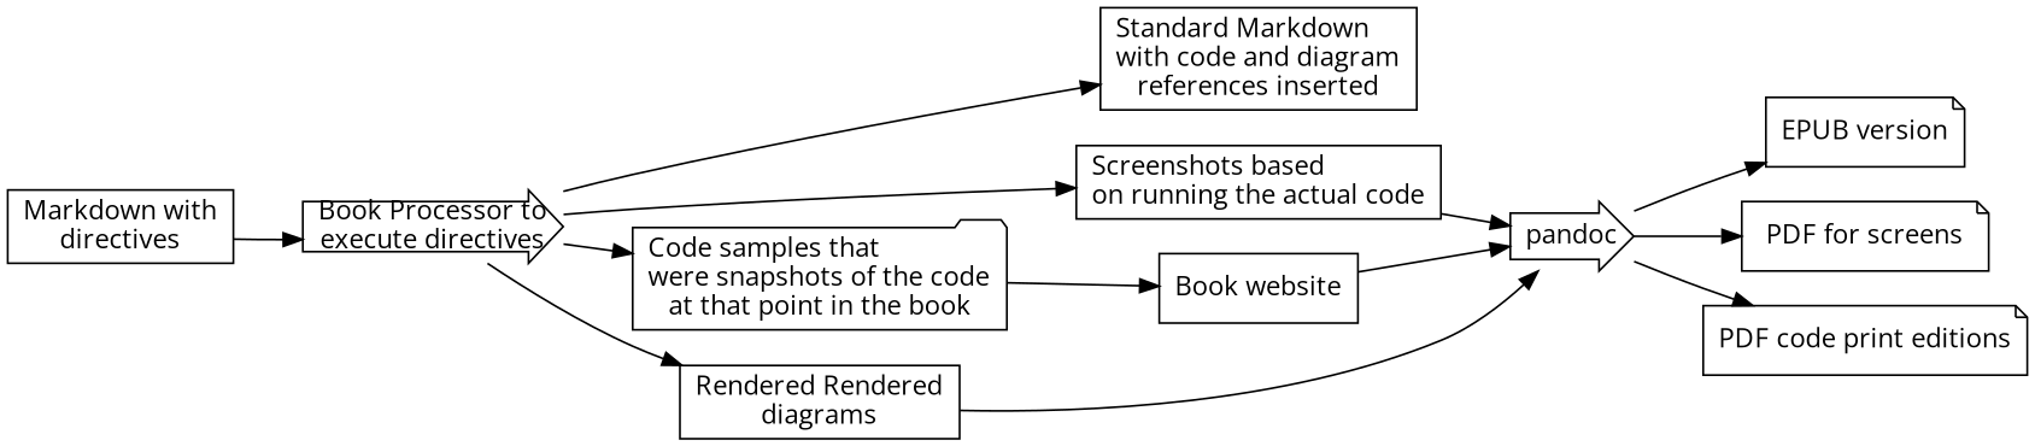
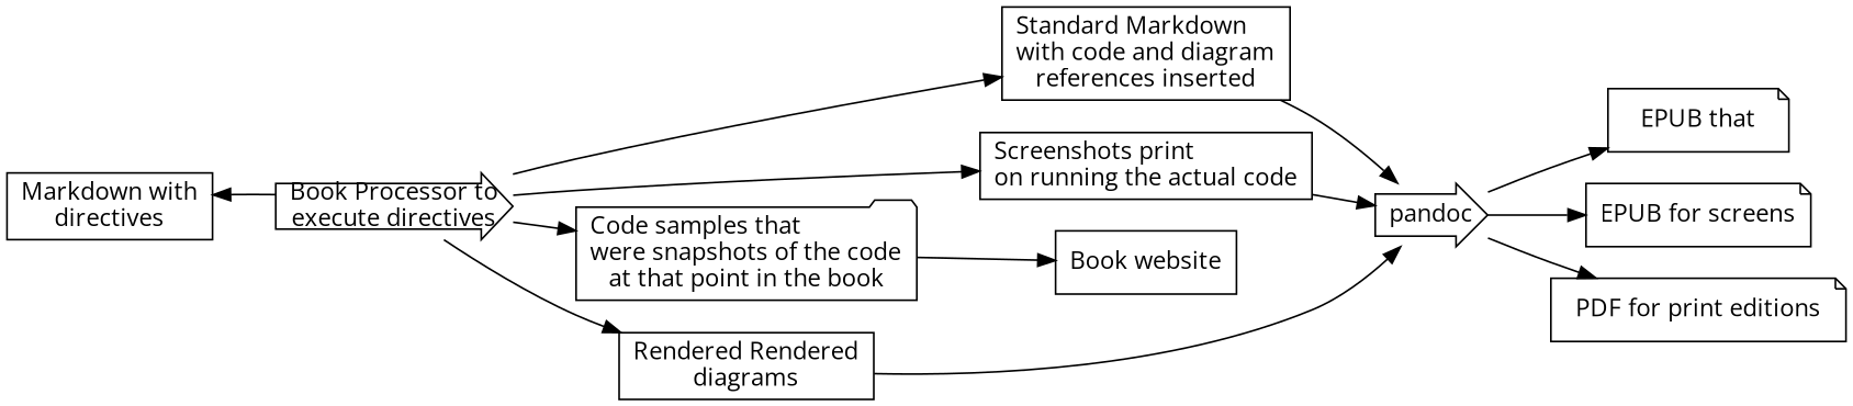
  digraph {
    compound=true
    fontname="Open Sans"
    ordering=out
    rankdir=LR
    node [fontname="Open Sans" shape=box]
    edge [fontname="Open Sans"]
    n1 [label="Markdown with\ldirectives"]
    n2 [label="Book Processor to\lexecute directives" shape=rarrow]
    n3 [label="Standard Markdown\lwith code and diagram\lreferences inserted"]
-   n4 [label="Screenshots based\lon running the actual code"]
+   n4 [label="Screenshots print\lon running the actual code"]
    n5 [label="Code samples that\lwere snapshots of the code\lat that point in the book" shape=folder]
    n6 [label="Rendered Rendered\ldiagrams"]
    n7 [label=pandoc shape=rarrow]
    n8 [label="Book website"]
-   n9 [label="EPUB version" shape=note]
-   n10 [label="PDF for screens" shape=note]
-   n11 [label="PDF code print editions" shape=note]
-   n1 -> n2
+   n9 [label="EPUB that" shape=note]
+   n10 [label="EPUB for screens" shape=note]
+   n11 [label="PDF for print editions" shape=note]
+   n2 -> n1
    n2 -> n3
    n2 -> n4
    n2 -> n5
    n2 -> n6
-   n8 -> n7
+   n3 -> n7
    n4 -> n7
    n5 -> n8
    n6 -> n7
    n7 -> n9
    n7 -> n10
    n7 -> n11
  }
